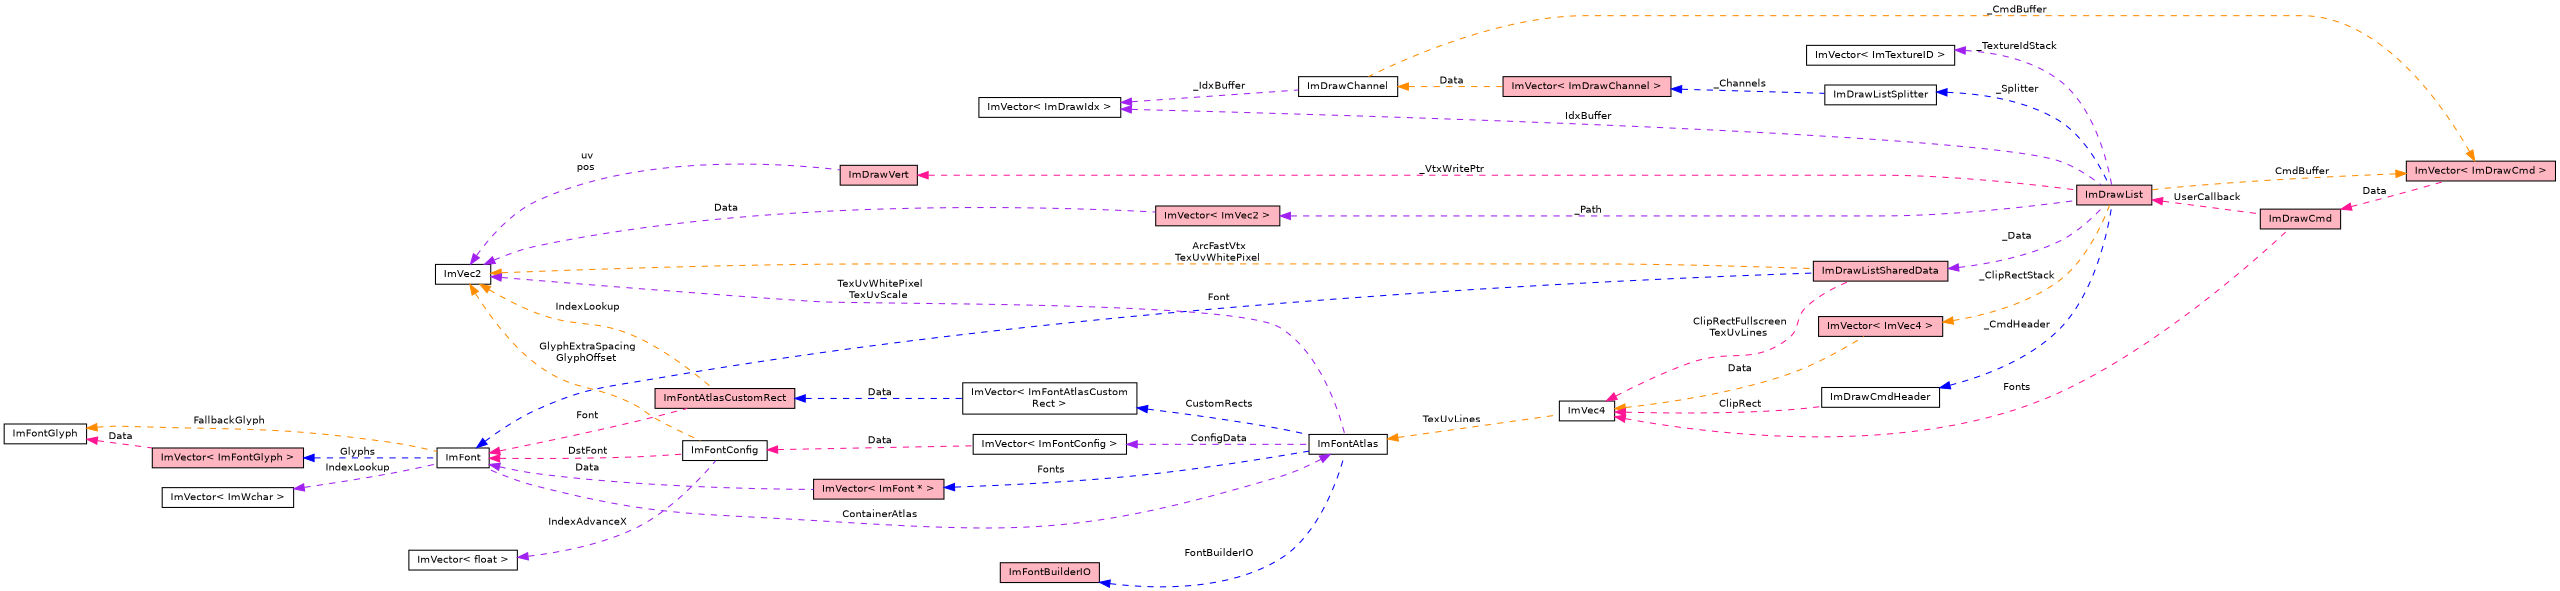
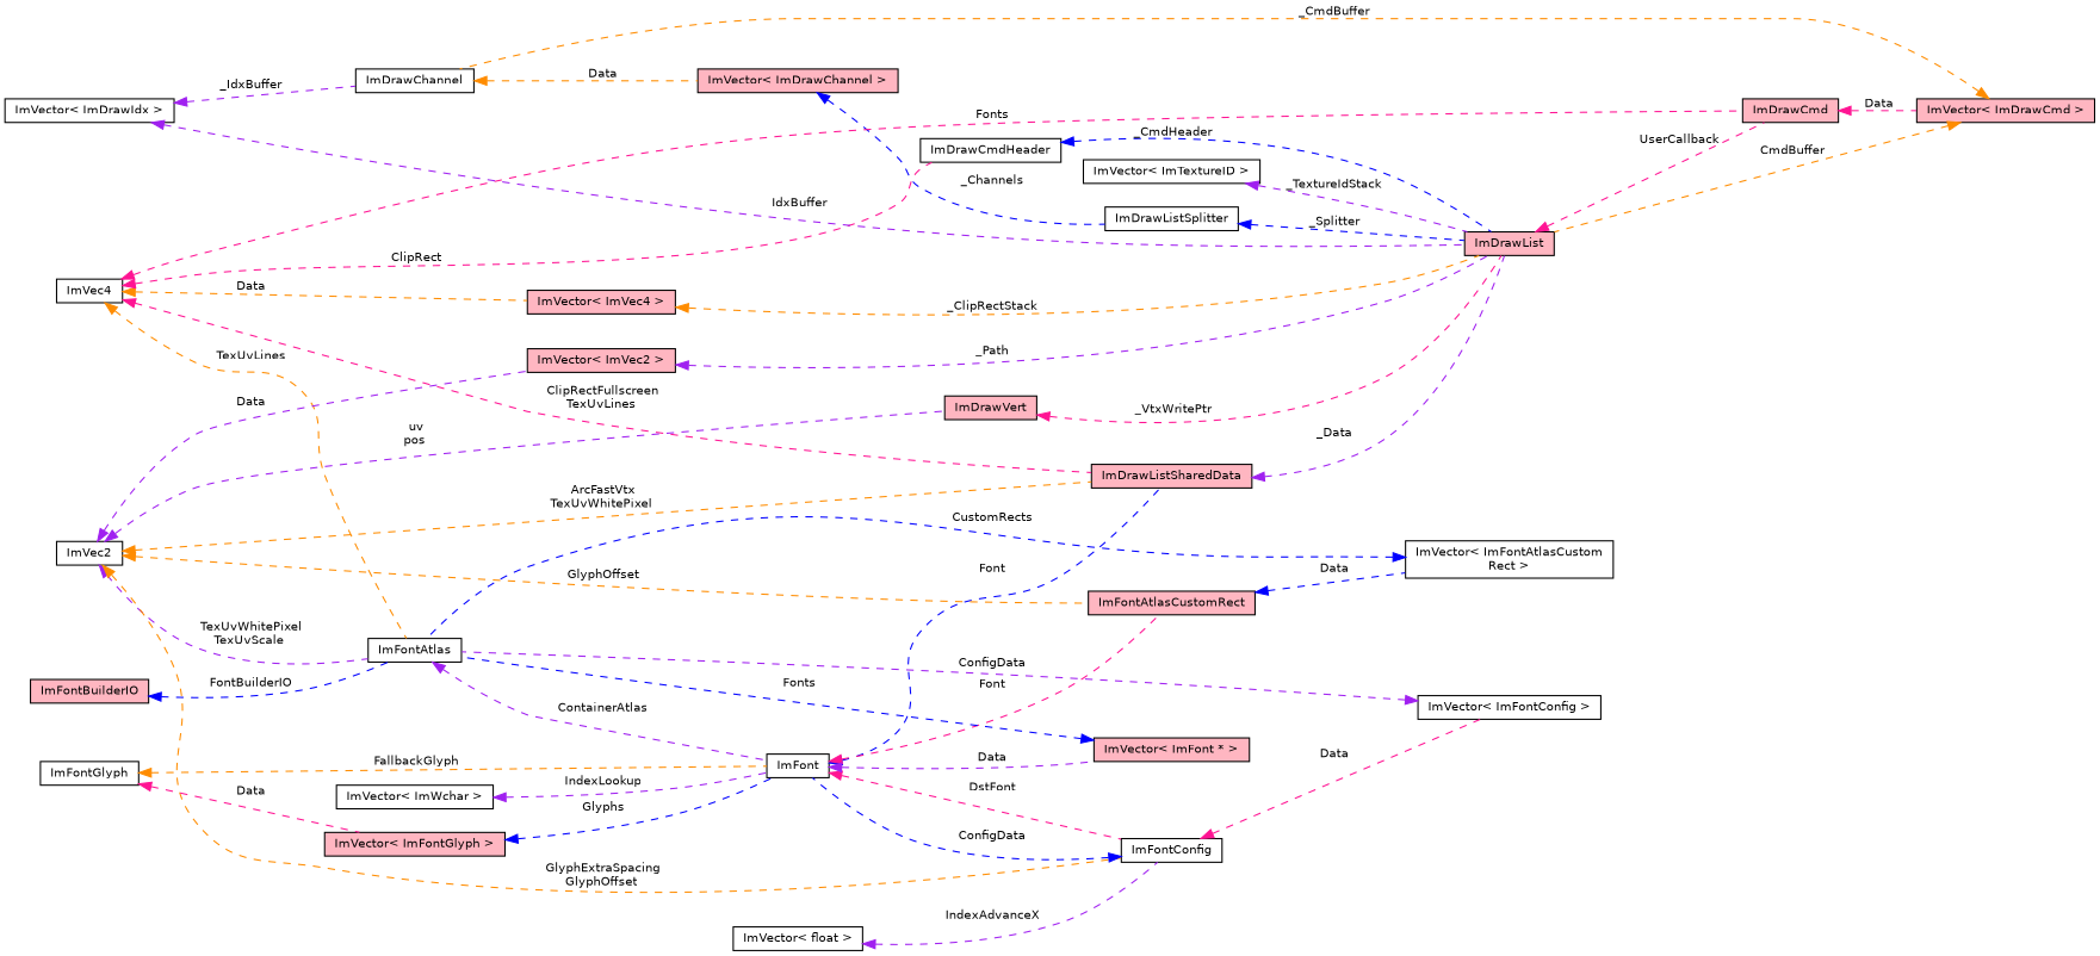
  digraph {
    rankdir=LR
    node [color=black fillcolor=white fontname=Helvetica fontsize=10 shape=record style=filled]
    edge [color=purple dir=back fontname=Helvetica fontsize=10 labelfontname=Helvetica labelfontsize=10 style=dashed]
    n1 [fontcolor=black height=0.2 label=ImDrawChannel width=0.4]
    n2 [fillcolor=lightpink height=0.2 label="ImVector\< ImDrawChannel \>" width=0.4]
    n3 [height=0.2 label=ImDrawListSplitter width=0.4]
    n4 [fillcolor=lightpink height=0.2 label="ImVector\< ImDrawCmd \>" width=0.4]
    n5 [fillcolor=lightpink height=0.2 label=ImDrawList width=0.4]
    n6 [fillcolor=lightpink height=0.2 label=ImDrawCmd width=0.4]
    n7 [height=0.2 label=ImVec4 width=0.4]
    n8 [fillcolor=lightpink height=0.2 label="ImVector\< ImVec4 \>" width=0.4]
    n9 [fillcolor=lightpink height=0.2 label=ImDrawListSharedData width=0.4]
    n10 [height=0.2 label=ImFontAtlas width=0.4]
    n11 [height=0.2 label=ImDrawCmdHeader width=0.4]
    n12 [height=0.2 label=ImFont width=0.4]
    n13 [fillcolor=lightpink height=0.2 label=ImDrawVert width=0.4]
    n14 [height=0.2 label=ImVec2 width=0.4]
    n15 [fillcolor=lightpink height=0.2 label="ImVector\< ImVec2 \>" width=0.4]
    n16 [height=0.2 label=ImFontConfig width=0.4]
    n17 [fillcolor=lightpink height=0.2 label=ImFontAtlasCustomRect width=0.4]
    n18 [height=0.2 label="ImVector\< ImFontConfig \>" width=0.4]
    n19 [height=0.2 label="ImVector\< ImFontAtlasCustom\lRect \>" width=0.4]
    n20 [fillcolor=lightpink height=0.2 label="ImVector\< ImFont * \>" width=0.4]
    n21 [fillcolor=lightpink height=0.2 label="ImVector\< ImFontGlyph \>" width=0.4]
    n22 [height=0.2 label=ImFontGlyph width=0.4]
    n23 [fillcolor=lightpink height=0.2 label=ImFontBuilderIO width=0.4]
    n24 [height=0.2 label="ImVector\< float \>" width=0.4]
    n25 [height=0.2 label="ImVector\< ImWchar \>" width=0.4]
    n26 [height=0.2 label="ImVector\< ImDrawIdx \>" width=0.4]
    n27 [height=0.2 label="ImVector\< ImTextureID \>" width=0.4]
    n1 -> n2 [color=darkorange label=" Data"]
    n2 -> n3 [color=blue label=" _Channels"]
    n3 -> n5 [color=blue label=" _Splitter"]
    n4 -> n1 [color=darkorange label=" _CmdBuffer"]
    n4 -> n5 [color=darkorange label=" CmdBuffer"]
    n5 -> n6 [color=deeppink label=" UserCallback"]
    n6 -> n4 [color=deeppink label=" Data"]
    n7 -> n6 [color=deeppink label=" Fonts"]
    n7 -> n8 [color=darkorange label=" Data"]
    n7 -> n9 [color=deeppink label=" ClipRectFullscreen\nTexUvLines"]
-   n10 -> n7 [color=darkorange label=" TexUvLines"]
+   n7 -> n10 [color=darkorange label=" TexUvLines"]
    n7 -> n11 [color=deeppink label=" ClipRect"]
    n8 -> n5 [color=darkorange label=" _ClipRectStack"]
    n9 -> n5 [label=" _Data"]
    n10 -> n12 [label=" ContainerAtlas"]
    n11 -> n5 [color=blue label=" _CmdHeader"]
    n12 -> n9 [color=blue label=" Font"]
    n12 -> n16 [color=deeppink label=" DstFont"]
    n12 -> n17 [color=deeppink label=" Font"]
    n12 -> n20 [label=" Data"]
    n13 -> n5 [color=deeppink label=" _VtxWritePtr"]
    n14 -> n9 [color=darkorange label=" ArcFastVtx\nTexUvWhitePixel"]
    n14 -> n10 [label=" TexUvWhitePixel\nTexUvScale"]
    n14 -> n13 [label=" uv\npos"]
    n14 -> n15 [label=" Data"]
    n14 -> n16 [color=darkorange label=" GlyphExtraSpacing\nGlyphOffset"]
-   n14 -> n17 [color=darkorange label=" IndexLookup"]
+   n14 -> n17 [color=darkorange label=" GlyphOffset"]
    n15 -> n5 [label=" _Path"]
+   n16 -> n12 [color=blue label=" ConfigData"]
    n16 -> n18 [color=deeppink label=" Data"]
    n17 -> n19 [color=blue label=" Data"]
    n18 -> n10 [label=" ConfigData"]
    n19 -> n10 [color=blue label=" CustomRects"]
    n20 -> n10 [color=blue label=" Fonts"]
    n21 -> n12 [color=blue label=" Glyphs"]
    n22 -> n12 [color=darkorange label=" FallbackGlyph"]
    n22 -> n21 [color=deeppink label=" Data"]
    n23 -> n10 [color=blue label=" FontBuilderIO"]
    n24 -> n16 [label=" IndexAdvanceX"]
    n25 -> n12 [label=" IndexLookup"]
    n26 -> n1 [label=" _IdxBuffer"]
    n26 -> n5 [label=" IdxBuffer"]
    n27 -> n5 [label=" _TextureIdStack"]
  }
